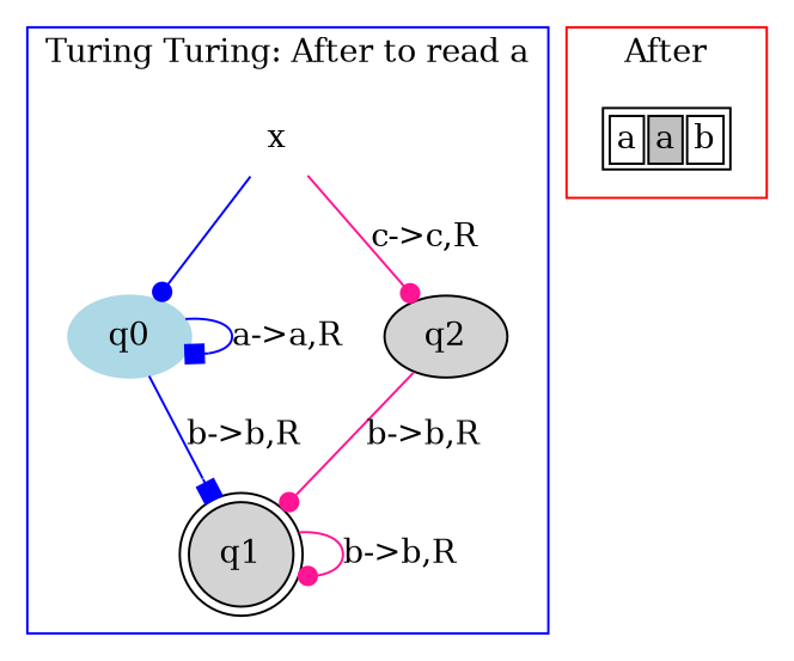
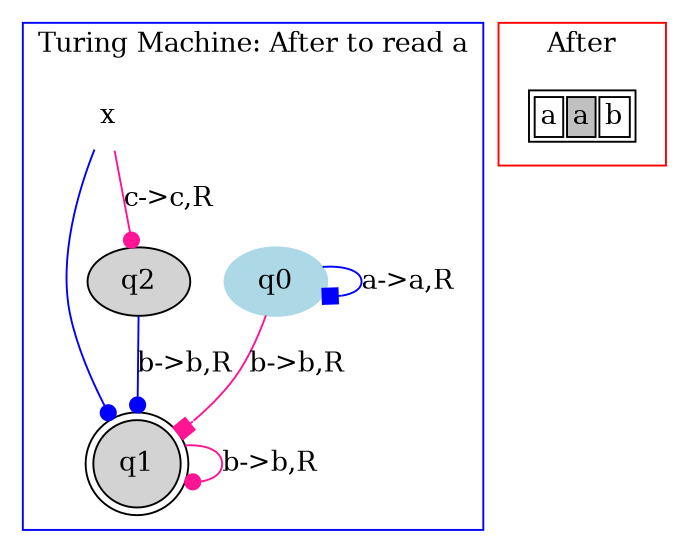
  digraph {
    node [style=filled]
    edge [arrowhead=dot color=blue]
    q0 [color=lightblue]
    q1 [shape=doublecircle]
    q2
    x [color=white]
    n5 [label=<<TABLE> <TR> <TD><FONT>a</FONT></TD> <TD BGCOLOR="gray"><FONT>a</FONT></TD> <TD><FONT>b</FONT></TD> </TR> </TABLE>> shape=plaintext style=""]
    subgraph cluster_1 {
      color=blue
-     label="Turing Turing: After to read a"
+     label="Turing Machine: After to read a"
      q0
      q1
      q2
      x
    }
    subgraph cluster_2 {
      color=red
      label=After
      n5
    }
    q0 -> q0 [arrowhead=box label="a->a,R"]
-   q0 -> q1 [arrowhead=box label="b->b,R"]
+   q0 -> q1 [arrowhead=box color=deeppink label="b->b,R"]
    q1 -> q1 [color=deeppink label="b->b,R"]
-   q2 -> q1 [color=deeppink label="b->b,R"]
-   x -> q0
+   q2 -> q1 [label="b->b,R"]
+   x -> q1
    x -> q2 [color=deeppink label="c->c,R"]
  }
